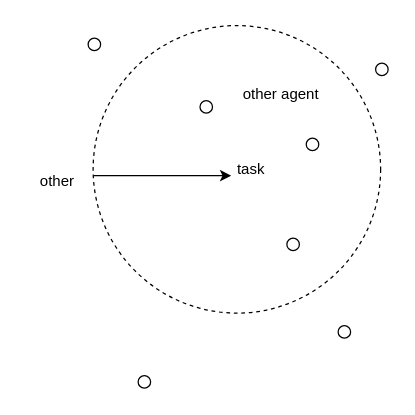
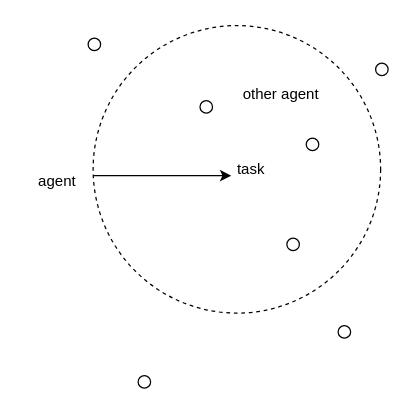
  <mxCell id="0" />
  <mxCell id="1" parent="0" />
  <mxCell id="2" value="" style="ellipse;whiteSpace=wrap;html=1;aspect=fixed;dashed=1;" parent="1" vertex="1"><mxGeometry x="74" y="20" width="230" height="230" as="geometry" /></mxCell>
- <mxCell id="3" value="other" style="text;html=1;align=center;verticalAlign=middle;resizable=0;points=[];autosize=1;strokeColor=none;fillColor=none;" parent="1" vertex="1"><mxGeometry x="20" y="130" width="50" height="30" as="geometry" /></mxCell>
+ <mxCell id="3" value="agent" style="text;html=1;align=center;verticalAlign=middle;resizable=0;points=[];autosize=1;strokeColor=none;fillColor=none;" parent="1" vertex="1"><mxGeometry x="20" y="130" width="50" height="30" as="geometry" /></mxCell>
  <mxCell id="4" value="task" style="text;html=1;align=center;verticalAlign=middle;resizable=0;points=[];autosize=1;strokeColor=none;fillColor=none;" parent="1" vertex="1"><mxGeometry x="174.5" y="120" width="50" height="30" as="geometry" /></mxCell>
  <mxCell id="5" value="other agent" style="text;html=1;align=center;verticalAlign=middle;resizable=0;points=[];autosize=1;strokeColor=none;fillColor=none;" parent="1" vertex="1"><mxGeometry x="184" y="60" width="80" height="30" as="geometry" /></mxCell>
  <mxCell id="6" value="" style="endArrow=classic;html=1;rounded=0;" parent="1" edge="1"><mxGeometry width="50" height="50" relative="1" as="geometry"><mxPoint x="74.5" y="140" as="sourcePoint" /><mxPoint x="184.5" y="140" as="targetPoint" /></mxGeometry></mxCell>
  <mxCell id="7" value="" style="ellipse;whiteSpace=wrap;html=1;aspect=fixed;" parent="1" vertex="1"><mxGeometry x="159.5" y="80" width="10" height="10" as="geometry" /></mxCell>
  <mxCell id="8" value="" style="ellipse;whiteSpace=wrap;html=1;aspect=fixed;" parent="1" vertex="1"><mxGeometry x="244.5" y="110" width="10" height="10" as="geometry" /></mxCell>
  <mxCell id="9" value="" style="ellipse;whiteSpace=wrap;html=1;aspect=fixed;" parent="1" vertex="1"><mxGeometry x="229" y="190" width="10" height="10" as="geometry" /></mxCell>
  <mxCell id="10" value="" style="ellipse;whiteSpace=wrap;html=1;aspect=fixed;" parent="1" vertex="1"><mxGeometry x="70" y="30" width="10" height="10" as="geometry" /></mxCell>
  <mxCell id="11" value="" style="ellipse;whiteSpace=wrap;html=1;aspect=fixed;" parent="1" vertex="1"><mxGeometry x="300" y="50" width="10" height="10" as="geometry" /></mxCell>
  <mxCell id="12" value="" style="ellipse;whiteSpace=wrap;html=1;aspect=fixed;" vertex="1" parent="1"><mxGeometry x="110" y="300" width="10" height="10" as="geometry" /></mxCell>
  <mxCell id="13" value="" style="ellipse;whiteSpace=wrap;html=1;aspect=fixed;" vertex="1" parent="1"><mxGeometry x="270" y="260" width="10" height="10" as="geometry" /></mxCell>
